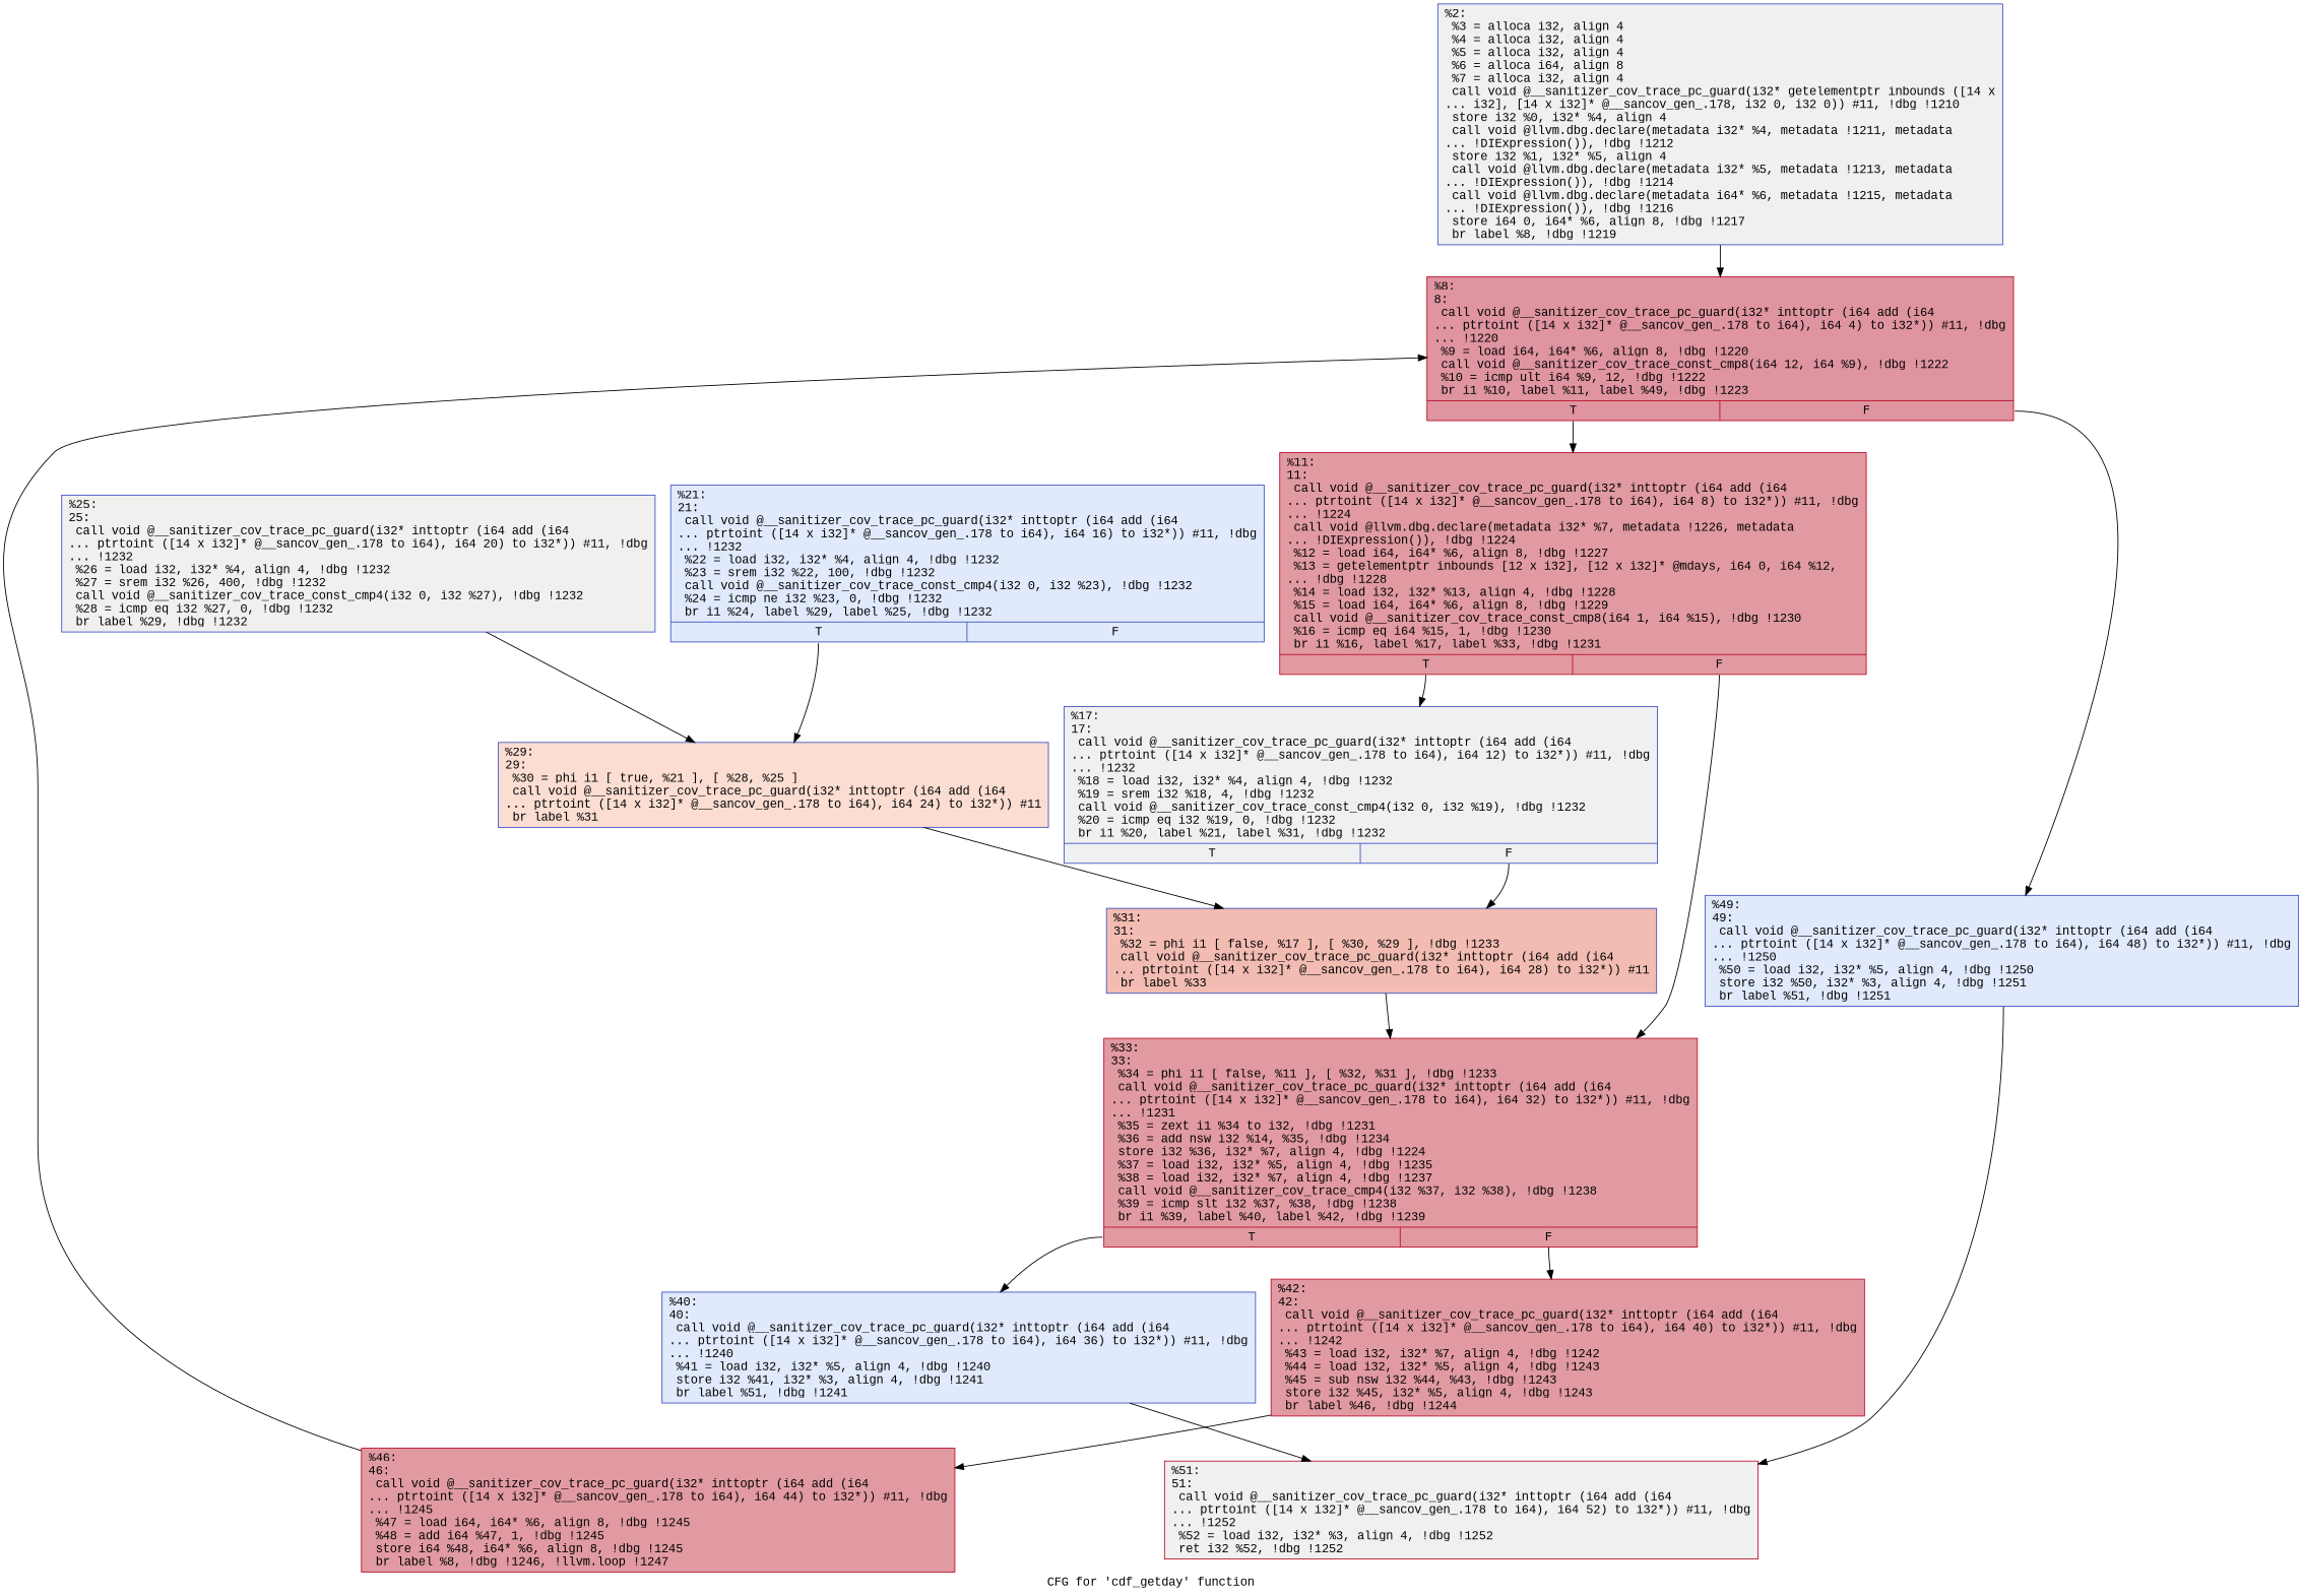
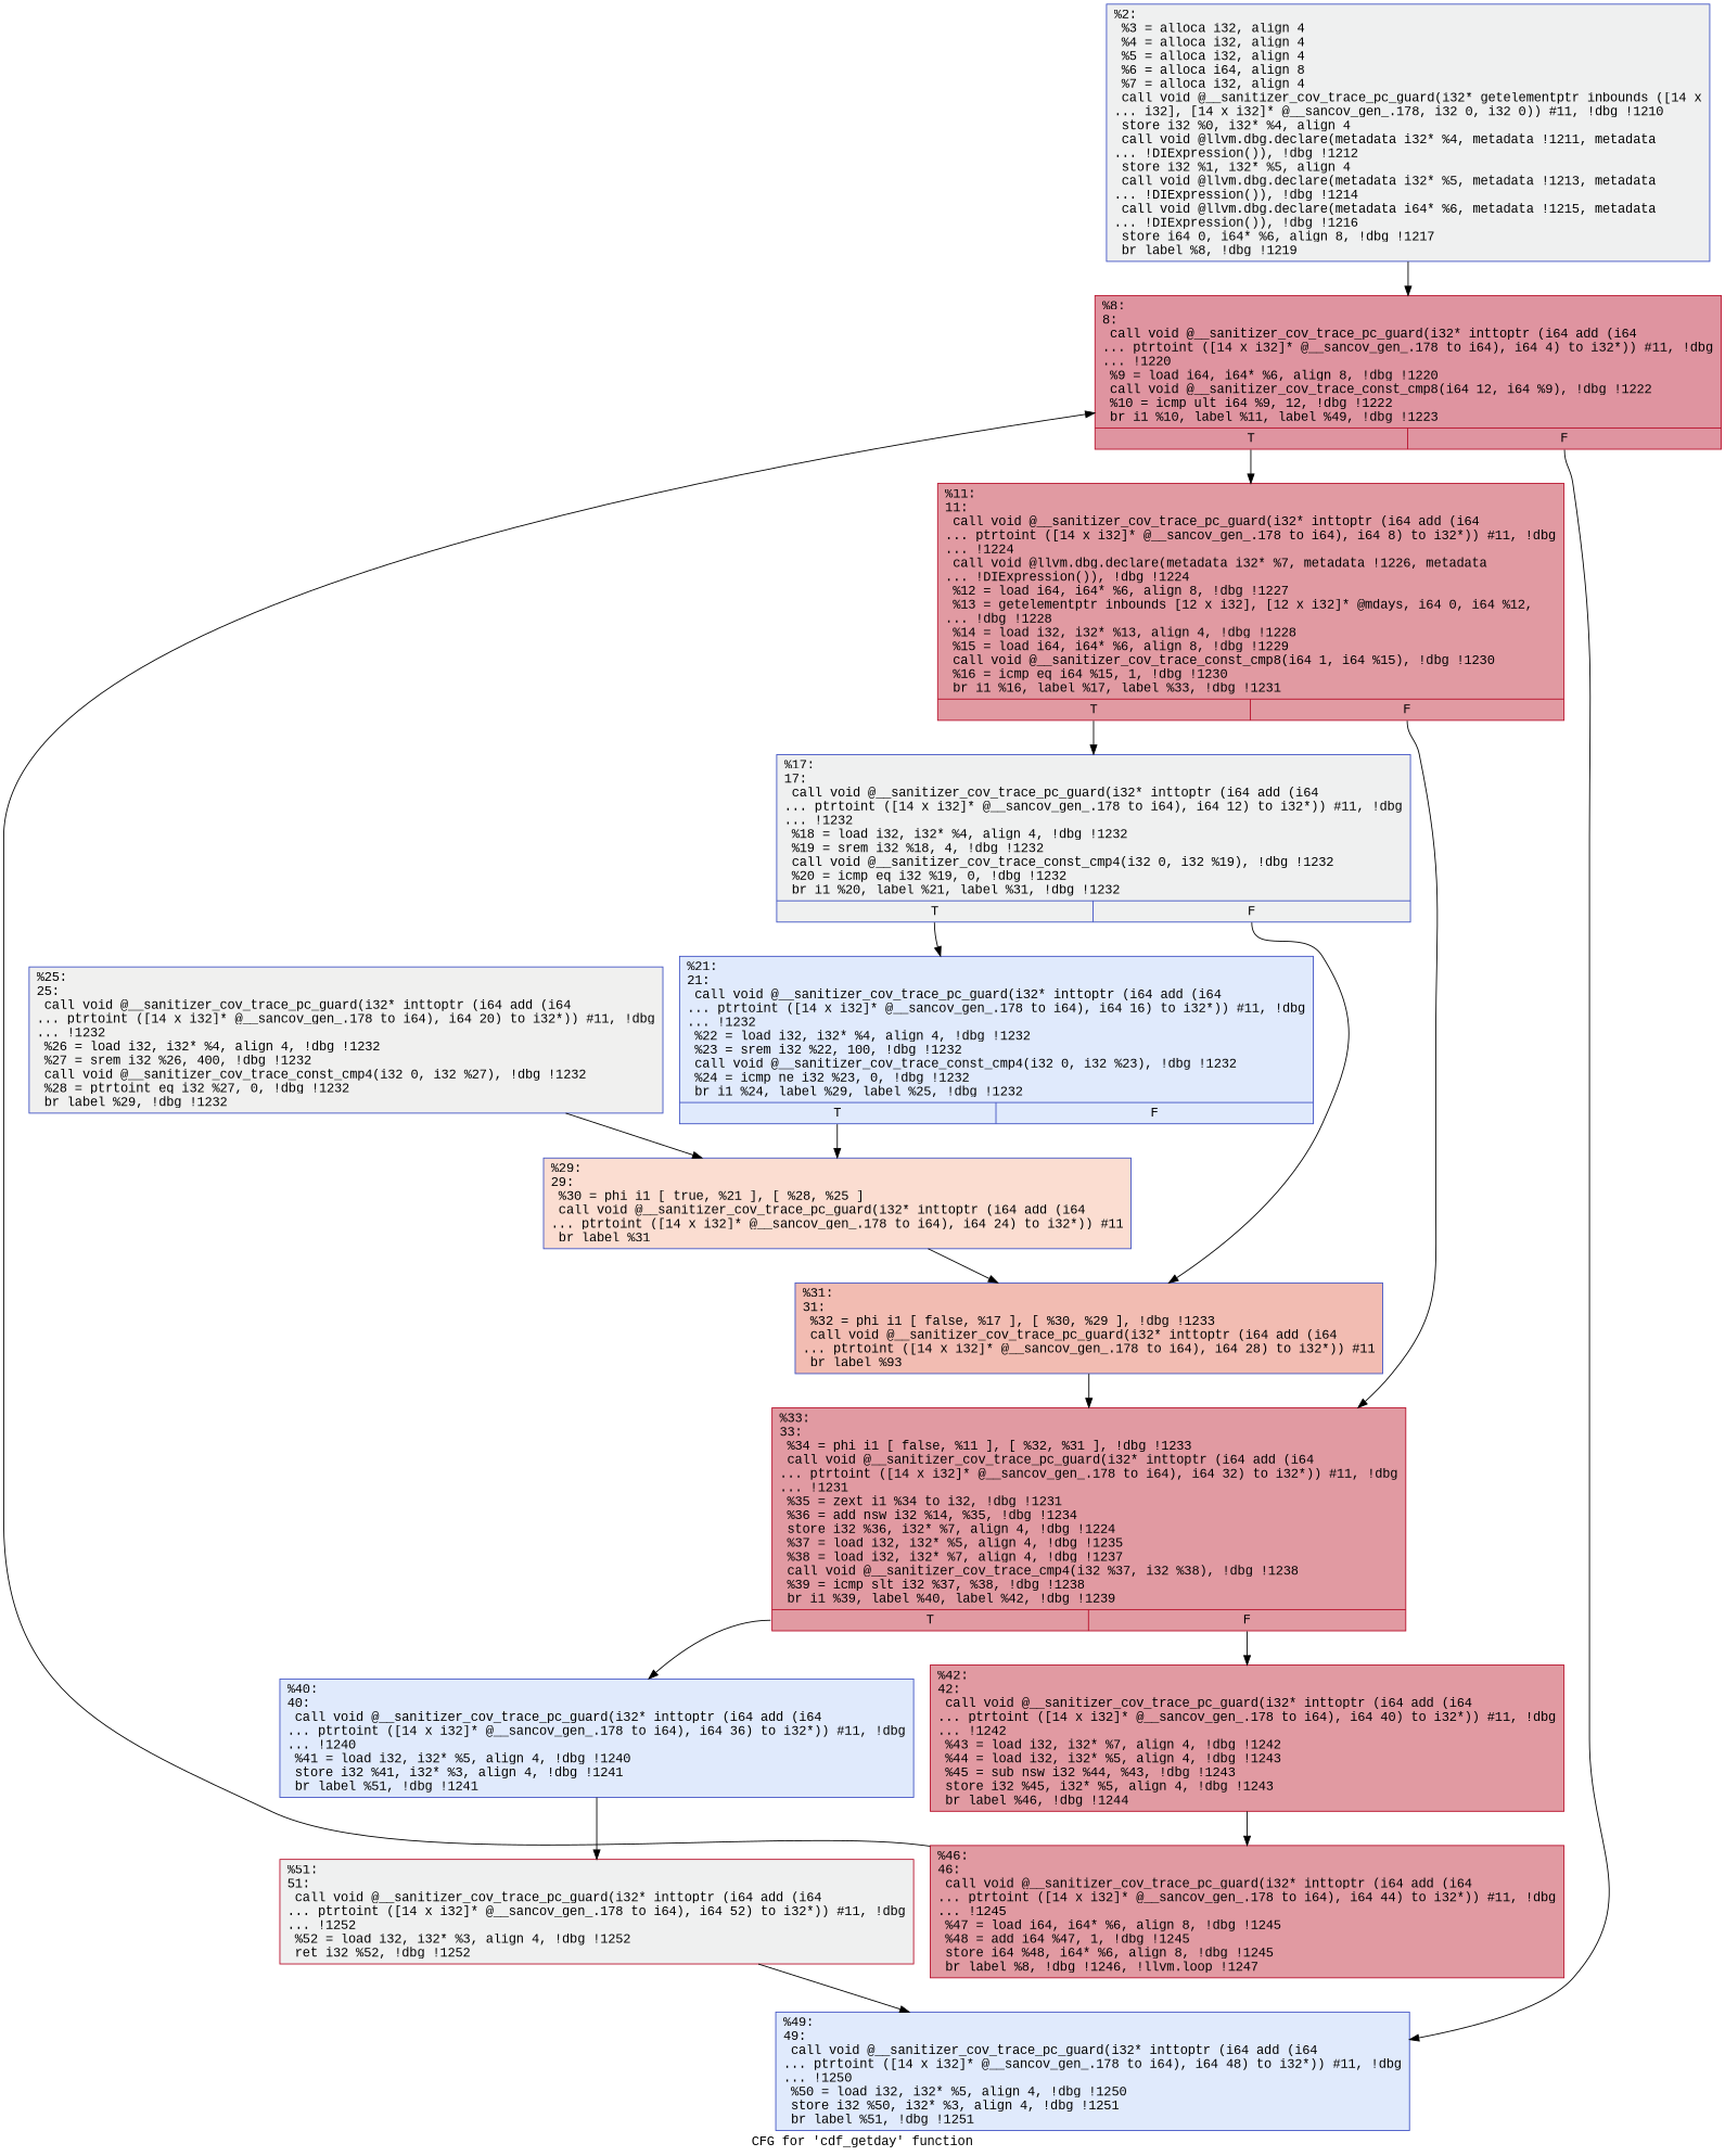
  digraph {
    fontname="Liberation Mono"
    label="CFG for 'cdf_getday' function"
    node [color="#3d50c3ff" fillcolor="#bb1b2c70" fontname="Liberation Mono" shape=record style=filled]
    edge [fontname="Liberation Mono"]
    n1 [fillcolor="#dbdcde70" label="{%2:\l  %3 = alloca i32, align 4\l  %4 = alloca i32, align 4\l  %5 = alloca i32, align 4\l  %6 = alloca i64, align 8\l  %7 = alloca i32, align 4\l  call void @__sanitizer_cov_trace_pc_guard(i32* getelementptr inbounds ([14 x\l... i32], [14 x i32]* @__sancov_gen_.178, i32 0, i32 0)) #11, !dbg !1210\l  store i32 %0, i32* %4, align 4\l  call void @llvm.dbg.declare(metadata i32* %4, metadata !1211, metadata\l... !DIExpression()), !dbg !1212\l  store i32 %1, i32* %5, align 4\l  call void @llvm.dbg.declare(metadata i32* %5, metadata !1213, metadata\l... !DIExpression()), !dbg !1214\l  call void @llvm.dbg.declare(metadata i64* %6, metadata !1215, metadata\l... !DIExpression()), !dbg !1216\l  store i64 0, i64* %6, align 8, !dbg !1217\l  br label %8, !dbg !1219\l}"]
    n2 [color="#b70d28ff" fillcolor="#b70d2870" label="{%8:\l8:                                                \l  call void @__sanitizer_cov_trace_pc_guard(i32* inttoptr (i64 add (i64\l... ptrtoint ([14 x i32]* @__sancov_gen_.178 to i64), i64 4) to i32*)) #11, !dbg\l... !1220\l  %9 = load i64, i64* %6, align 8, !dbg !1220\l  call void @__sanitizer_cov_trace_const_cmp8(i64 12, i64 %9), !dbg !1222\l  %10 = icmp ult i64 %9, 12, !dbg !1222\l  br i1 %10, label %11, label %49, !dbg !1223\l|{<s0>T|<s1>F}}"]
    n3 [color="#b70d28ff" label="{%11:\l11:                                               \l  call void @__sanitizer_cov_trace_pc_guard(i32* inttoptr (i64 add (i64\l... ptrtoint ([14 x i32]* @__sancov_gen_.178 to i64), i64 8) to i32*)) #11, !dbg\l... !1224\l  call void @llvm.dbg.declare(metadata i32* %7, metadata !1226, metadata\l... !DIExpression()), !dbg !1224\l  %12 = load i64, i64* %6, align 8, !dbg !1227\l  %13 = getelementptr inbounds [12 x i32], [12 x i32]* @mdays, i64 0, i64 %12,\l... !dbg !1228\l  %14 = load i32, i32* %13, align 4, !dbg !1228\l  %15 = load i64, i64* %6, align 8, !dbg !1229\l  call void @__sanitizer_cov_trace_const_cmp8(i64 1, i64 %15), !dbg !1230\l  %16 = icmp eq i64 %15, 1, !dbg !1230\l  br i1 %16, label %17, label %33, !dbg !1231\l|{<s0>T|<s1>F}}"]
    n4 [fillcolor="#b9d0f970" label="{%49:\l49:                                               \l  call void @__sanitizer_cov_trace_pc_guard(i32* inttoptr (i64 add (i64\l... ptrtoint ([14 x i32]* @__sancov_gen_.178 to i64), i64 48) to i32*)) #11, !dbg\l... !1250\l  %50 = load i32, i32* %5, align 4, !dbg !1250\l  store i32 %50, i32* %3, align 4, !dbg !1251\l  br label %51, !dbg !1251\l}"]
    n5 [fillcolor="#dbdcde70" label="{%17:\l17:                                               \l  call void @__sanitizer_cov_trace_pc_guard(i32* inttoptr (i64 add (i64\l... ptrtoint ([14 x i32]* @__sancov_gen_.178 to i64), i64 12) to i32*)) #11, !dbg\l... !1232\l  %18 = load i32, i32* %4, align 4, !dbg !1232\l  %19 = srem i32 %18, 4, !dbg !1232\l  call void @__sanitizer_cov_trace_const_cmp4(i32 0, i32 %19), !dbg !1232\l  %20 = icmp eq i32 %19, 0, !dbg !1232\l  br i1 %20, label %21, label %31, !dbg !1232\l|{<s0>T|<s1>F}}"]
    n6 [color="#b70d28ff" label="{%33:\l33:                                               \l  %34 = phi i1 [ false, %11 ], [ %32, %31 ], !dbg !1233\l  call void @__sanitizer_cov_trace_pc_guard(i32* inttoptr (i64 add (i64\l... ptrtoint ([14 x i32]* @__sancov_gen_.178 to i64), i64 32) to i32*)) #11, !dbg\l... !1231\l  %35 = zext i1 %34 to i32, !dbg !1231\l  %36 = add nsw i32 %14, %35, !dbg !1234\l  store i32 %36, i32* %7, align 4, !dbg !1224\l  %37 = load i32, i32* %5, align 4, !dbg !1235\l  %38 = load i32, i32* %7, align 4, !dbg !1237\l  call void @__sanitizer_cov_trace_cmp4(i32 %37, i32 %38), !dbg !1238\l  %39 = icmp slt i32 %37, %38, !dbg !1238\l  br i1 %39, label %40, label %42, !dbg !1239\l|{<s0>T|<s1>F}}"]
    n7 [color="#b70d28ff" fillcolor="#dbdcde70" label="{%51:\l51:                                               \l  call void @__sanitizer_cov_trace_pc_guard(i32* inttoptr (i64 add (i64\l... ptrtoint ([14 x i32]* @__sancov_gen_.178 to i64), i64 52) to i32*)) #11, !dbg\l... !1252\l  %52 = load i32, i32* %3, align 4, !dbg !1252\l  ret i32 %52, !dbg !1252\l}"]
    n8 [fillcolor="#b9d0f970" label="{%21:\l21:                                               \l  call void @__sanitizer_cov_trace_pc_guard(i32* inttoptr (i64 add (i64\l... ptrtoint ([14 x i32]* @__sancov_gen_.178 to i64), i64 16) to i32*)) #11, !dbg\l... !1232\l  %22 = load i32, i32* %4, align 4, !dbg !1232\l  %23 = srem i32 %22, 100, !dbg !1232\l  call void @__sanitizer_cov_trace_const_cmp4(i32 0, i32 %23), !dbg !1232\l  %24 = icmp ne i32 %23, 0, !dbg !1232\l  br i1 %24, label %29, label %25, !dbg !1232\l|{<s0>T|<s1>F}}"]
-   n9 [fillcolor="#e1675170" label="{%31:\l31:                                               \l  %32 = phi i1 [ false, %17 ], [ %30, %29 ], !dbg !1233\l  call void @__sanitizer_cov_trace_pc_guard(i32* inttoptr (i64 add (i64\l... ptrtoint ([14 x i32]* @__sancov_gen_.178 to i64), i64 28) to i32*)) #11\l  br label %33\l}"]
+   n9 [fillcolor="#e1675170" label="{%31:\l31:                                               \l  %32 = phi i1 [ false, %17 ], [ %30, %29 ], !dbg !1233\l  call void @__sanitizer_cov_trace_pc_guard(i32* inttoptr (i64 add (i64\l... ptrtoint ([14 x i32]* @__sancov_gen_.178 to i64), i64 28) to i32*)) #11\l  br label %93\l}"]
    n10 [fillcolor="#b9d0f970" label="{%40:\l40:                                               \l  call void @__sanitizer_cov_trace_pc_guard(i32* inttoptr (i64 add (i64\l... ptrtoint ([14 x i32]* @__sancov_gen_.178 to i64), i64 36) to i32*)) #11, !dbg\l... !1240\l  %41 = load i32, i32* %5, align 4, !dbg !1240\l  store i32 %41, i32* %3, align 4, !dbg !1241\l  br label %51, !dbg !1241\l}"]
    n11 [color="#b70d28ff" label="{%42:\l42:                                               \l  call void @__sanitizer_cov_trace_pc_guard(i32* inttoptr (i64 add (i64\l... ptrtoint ([14 x i32]* @__sancov_gen_.178 to i64), i64 40) to i32*)) #11, !dbg\l... !1242\l  %43 = load i32, i32* %7, align 4, !dbg !1242\l  %44 = load i32, i32* %5, align 4, !dbg !1243\l  %45 = sub nsw i32 %44, %43, !dbg !1243\l  store i32 %45, i32* %5, align 4, !dbg !1243\l  br label %46, !dbg !1244\l}"]
    n12 [fillcolor="#f7b39670" label="{%29:\l29:                                               \l  %30 = phi i1 [ true, %21 ], [ %28, %25 ]\l  call void @__sanitizer_cov_trace_pc_guard(i32* inttoptr (i64 add (i64\l... ptrtoint ([14 x i32]* @__sancov_gen_.178 to i64), i64 24) to i32*)) #11\l  br label %31\l}"]
    n13 [color="#b70d28ff" label="{%46:\l46:                                               \l  call void @__sanitizer_cov_trace_pc_guard(i32* inttoptr (i64 add (i64\l... ptrtoint ([14 x i32]* @__sancov_gen_.178 to i64), i64 44) to i32*)) #11, !dbg\l... !1245\l  %47 = load i64, i64* %6, align 8, !dbg !1245\l  %48 = add i64 %47, 1, !dbg !1245\l  store i64 %48, i64* %6, align 8, !dbg !1245\l  br label %8, !dbg !1246, !llvm.loop !1247\l}"]
-   n14 [fillcolor="#dedcdb70" label="{%25:\l25:                                               \l  call void @__sanitizer_cov_trace_pc_guard(i32* inttoptr (i64 add (i64\l... ptrtoint ([14 x i32]* @__sancov_gen_.178 to i64), i64 20) to i32*)) #11, !dbg\l... !1232\l  %26 = load i32, i32* %4, align 4, !dbg !1232\l  %27 = srem i32 %26, 400, !dbg !1232\l  call void @__sanitizer_cov_trace_const_cmp4(i32 0, i32 %27), !dbg !1232\l  %28 = icmp eq i32 %27, 0, !dbg !1232\l  br label %29, !dbg !1232\l}"]
+   n14 [fillcolor="#dedcdb70" label="{%25:\l25:                                               \l  call void @__sanitizer_cov_trace_pc_guard(i32* inttoptr (i64 add (i64\l... ptrtoint ([14 x i32]* @__sancov_gen_.178 to i64), i64 20) to i32*)) #11, !dbg\l... !1232\l  %26 = load i32, i32* %4, align 4, !dbg !1232\l  %27 = srem i32 %26, 400, !dbg !1232\l  call void @__sanitizer_cov_trace_const_cmp4(i32 0, i32 %27), !dbg !1232\l  %28 = ptrtoint eq i32 %27, 0, !dbg !1232\l  br label %29, !dbg !1232\l}"]
    n1 -> n2
    n2 -> n3 [tailport=s0]
    n2 -> n4 [tailport=s1]
    n3 -> n5 [tailport=s0]
    n3 -> n6 [tailport=s1]
-   n4 -> n7
+   n7 -> n4
+   n5 -> n8 [tailport=s0]
    n5 -> n9 [tailport=s1]
    n6 -> n10 [tailport=s0]
    n6 -> n11 [tailport=s1]
    n8 -> n12 [tailport=s0]
    n9 -> n6
    n10 -> n7
    n11 -> n13
    n12 -> n9
    n13 -> n2
    n14 -> n12
  }
